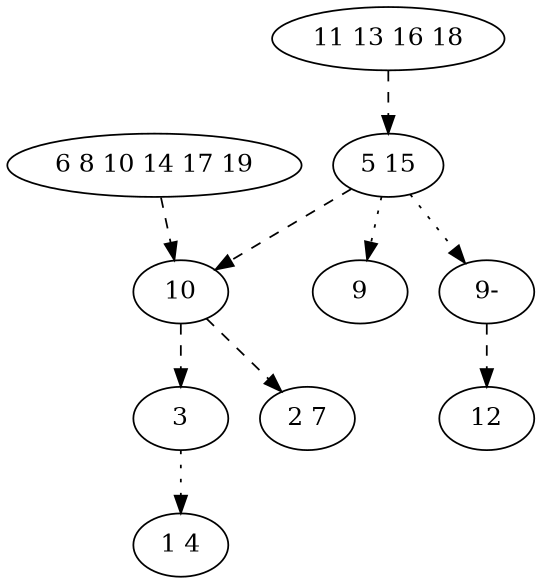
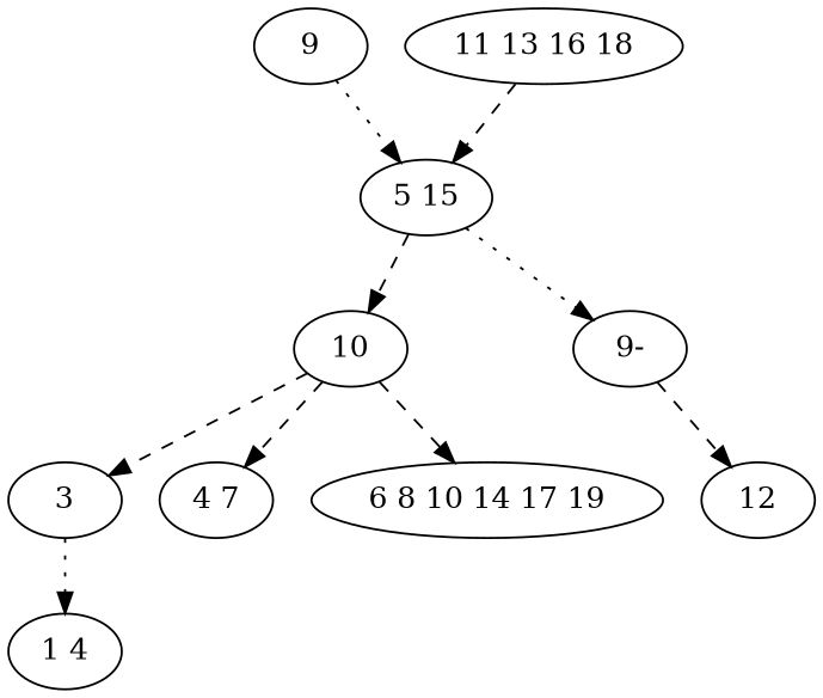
  digraph {
    edge [style=dashed]
    n1 [label=9]
    n2 [label="5 15"]
    n3 [label=10]
    n4 [label="9-"]
    n5 [label=3]
-   n6 [label="2 7"]
+   n6 [label="4 7"]
    n7 [label="6 8 10 14 17 19"]
    n8 [label=12]
    n9 [label="11 13 16 18"]
    n10 [label="1 4"]
-   n2 -> n1 [style=dotted]
+   n1 -> n2 [style=dotted]
    n2 -> n3
    n2 -> n4 [style=dotted]
    n3 -> n5
    n3 -> n6
-   n7 -> n3
+   n3 -> n7
    n4 -> n8
    n5 -> n10 [style=dotted]
    n9 -> n2
  }
